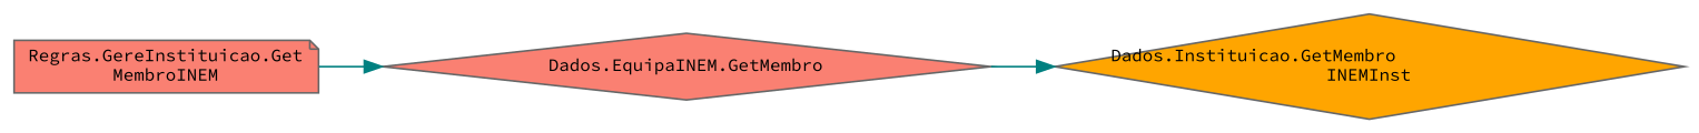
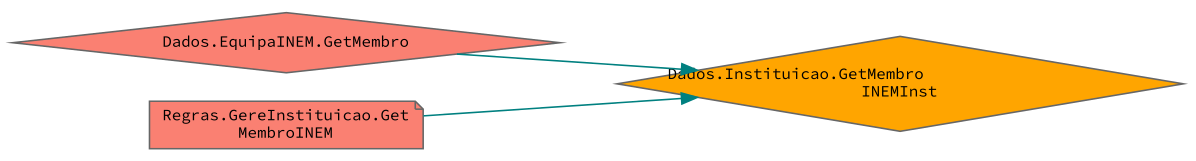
  digraph {
    fontname="Source Code Pro"
    rankdir=RL
    node [color=grey40 fillcolor=salmon fontname="Source Code Pro" fontsize=10 shape=diamond style=filled]
    edge [color=teal dir=back fontname="Source Code Pro" fontsize=10 labelfontname=Helvetica labelfontsize=10 style=solid]
    n1 [color=gray40 fontcolor=black height=0.2 label="Dados.EquipaINEM.GetMembro" width=0.4]
    n2 [fillcolor=orange height=0.2 label="Dados.Instituicao.GetMembro\lINEMInst" width=0.4]
    n3 [height=0.2 label="Regras.GereInstituicao.Get\lMembroINEM" shape=note width=0.4]
    n2 -> n1
-   n1 -> n3
+   n2 -> n3
  }
